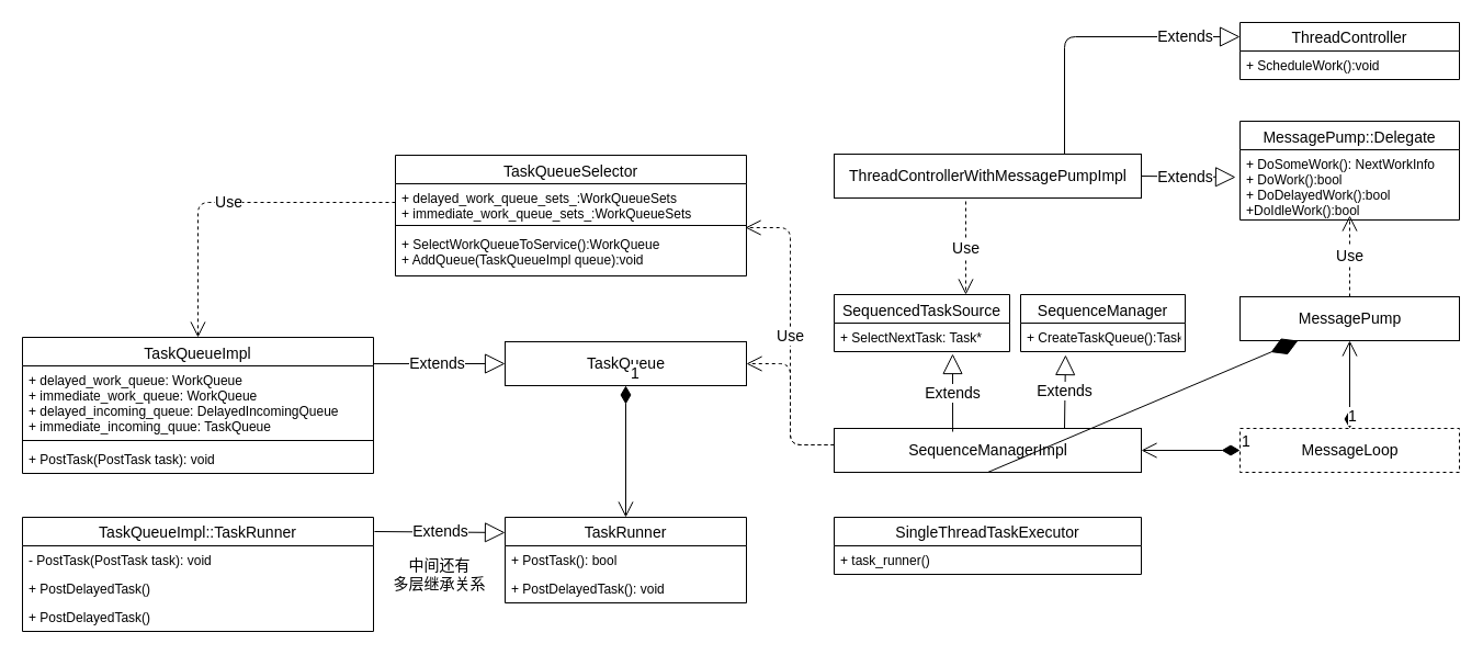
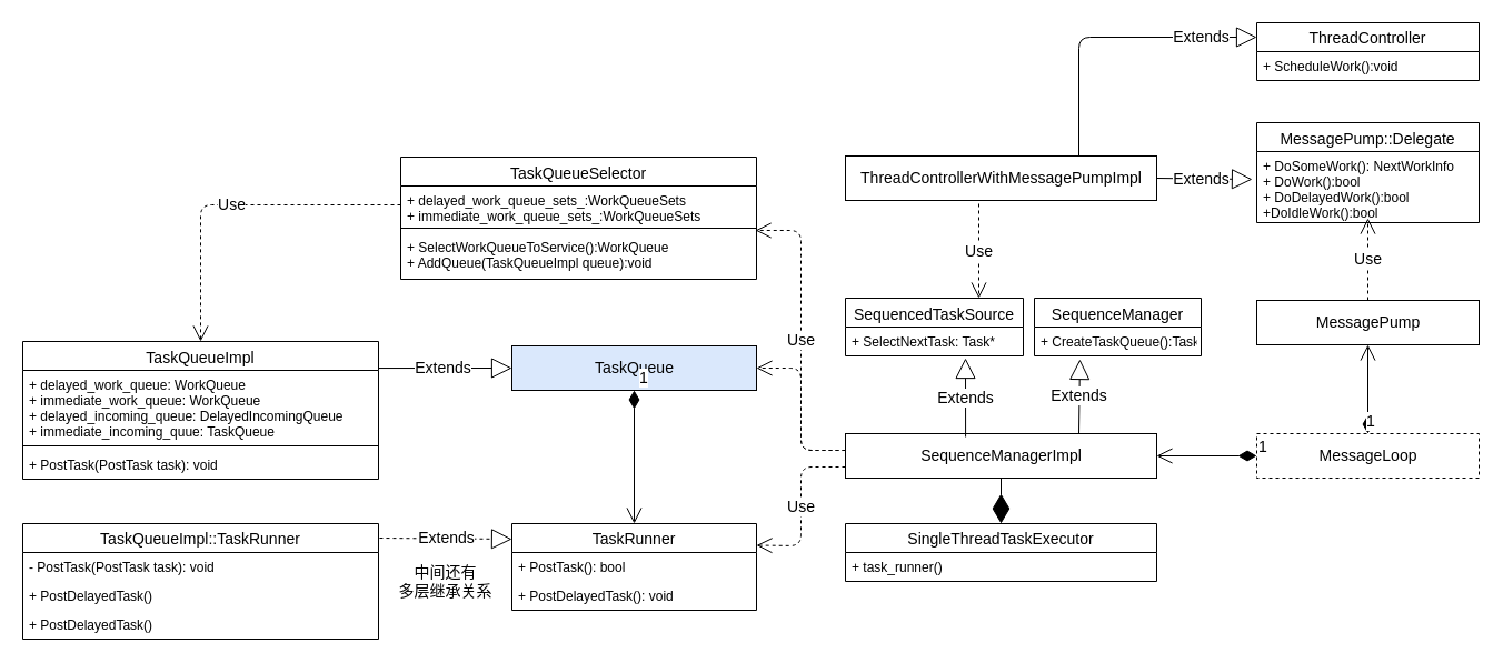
  <mxCell id="0" />
  <mxCell id="1" parent="0" />
  <mxCell id="2" value="SequenceManagerImpl" style="html=1;fontSize=14;" vertex="1" parent="1"><mxGeometry x="760" y="390" width="280" height="40" as="geometry" /></mxCell>
  <mxCell id="3" value="MessagePump" style="html=1;fontSize=14;" vertex="1" parent="1"><mxGeometry x="1130" y="270" width="200" height="40" as="geometry" /></mxCell>
  <mxCell id="4" value="MessageLoop" style="html=1;fontSize=14;dashed=1;" vertex="1" parent="1"><mxGeometry x="1130" y="390" width="200" height="40" as="geometry" /></mxCell>
  <mxCell id="5" value="1" style="endArrow=open;html=1;endSize=12;startArrow=diamondThin;startSize=14;startFill=1;edgeStyle=orthogonalEdgeStyle;align=left;verticalAlign=bottom;fontSize=14;entryX=1;entryY=0.5;entryDx=0;entryDy=0;exitX=0;exitY=0.5;exitDx=0;exitDy=0;" edge="1" parent="1" source="4" target="2"><mxGeometry x="-1" y="3" relative="1" as="geometry"><mxPoint x="860" y="510" as="sourcePoint" /><mxPoint x="1020" y="510" as="targetPoint" /></mxGeometry></mxCell>
  <mxCell id="6" value="ThreadControllerWithMessagePumpImpl" style="html=1;fontSize=14;" vertex="1" parent="1"><mxGeometry x="760" y="140" width="280" height="40" as="geometry" /></mxCell>
  <mxCell id="7" value="Extends" style="endArrow=block;endSize=16;endFill=0;html=1;fontSize=14;exitX=1;exitY=0.5;exitDx=0;exitDy=0;" edge="1" parent="1" source="6"><mxGeometry x="-0.07" y="-1" width="160" relative="1" as="geometry"><mxPoint x="940" y="180" as="sourcePoint" /><mxPoint x="1126" y="161" as="targetPoint" /><mxPoint as="offset" /></mxGeometry></mxCell>
  <mxCell id="8" value="Use" style="endArrow=open;endSize=12;dashed=1;html=1;fontSize=14;entryX=0.5;entryY=0.938;entryDx=0;entryDy=0;entryPerimeter=0;" edge="1" parent="1" target="15"><mxGeometry width="160" relative="1" as="geometry"><mxPoint x="1230" y="270" as="sourcePoint" /><mxPoint x="1230" y="219" as="targetPoint" /></mxGeometry></mxCell>
  <mxCell id="9" value="1" style="endArrow=open;html=1;endSize=12;startArrow=diamondThin;startSize=14;startFill=1;edgeStyle=orthogonalEdgeStyle;align=left;verticalAlign=bottom;fontSize=14;exitX=0.5;exitY=0;exitDx=0;exitDy=0;entryX=0.5;entryY=1;entryDx=0;entryDy=0;" edge="1" parent="1" source="4" target="3"><mxGeometry x="-1" y="3" relative="1" as="geometry"><mxPoint x="1100" y="510" as="sourcePoint" /><mxPoint x="1260" y="510" as="targetPoint" /></mxGeometry></mxCell>
  <mxCell id="10" value="Use" style="endArrow=open;endSize=12;dashed=1;html=1;fontSize=14;entryX=0.75;entryY=0;entryDx=0;entryDy=0;" edge="1" parent="1" target="39"><mxGeometry width="160" relative="1" as="geometry"><mxPoint x="880" y="183" as="sourcePoint" /><mxPoint x="1070" y="500" as="targetPoint" /></mxGeometry></mxCell>
  <mxCell id="11" value="Extends" style="endArrow=block;endSize=16;endFill=0;html=1;fontSize=14;entryX=0.273;entryY=1.115;entryDx=0;entryDy=0;entryPerimeter=0;exitX=0.75;exitY=0;exitDx=0;exitDy=0;" edge="1" parent="1" source="2" target="42"><mxGeometry width="160" relative="1" as="geometry"><mxPoint x="991" y="390" as="sourcePoint" /><mxPoint x="959" y="320" as="targetPoint" /></mxGeometry></mxCell>
  <mxCell id="12" value="Use" style="endArrow=open;endSize=12;dashed=1;html=1;fontSize=14;entryX=0.997;entryY=1.176;entryDx=0;entryDy=0;entryPerimeter=0;" edge="1" parent="1" target="25"><mxGeometry width="160" relative="1" as="geometry"><mxPoint x="760" y="405" as="sourcePoint" /><mxPoint x="760" y="420" as="targetPoint" /><Array as="points"><mxPoint y="405" x="720" /><mxPoint y="240" x="720" /><mxPoint y="207" x="720" /></Array></mxGeometry></mxCell>
  <mxCell id="13" value="Use" style="endArrow=open;endSize=12;dashed=1;html=1;fontSize=14;entryX=0.5;entryY=0;entryDx=0;entryDy=0;exitX=0;exitY=0.5;exitDx=0;exitDy=0;" edge="1" parent="1" source="25" target="28"><mxGeometry width="160" relative="1" as="geometry"><mxPoint x="520" y="321" as="sourcePoint" /><mxPoint x="550" y="331" as="targetPoint" /><Array as="points"><mxPoint x="180" y="184" /></Array></mxGeometry></mxCell>
  <mxCell id="14" value="MessagePump::Delegate" style="swimlane;fontStyle=0;align=center;verticalAlign=top;childLayout=stackLayout;horizontal=1;startSize=26;horizontalStack=0;resizeParent=1;resizeParentMax=0;resizeLast=0;collapsible=1;marginBottom=0;fontSize=14;" vertex="1" parent="1"><mxGeometry x="1130" y="110" width="200" height="90" as="geometry" /></mxCell>
  <mxCell id="15" value="+ DoSomeWork(): NextWorkInfo&#10;+ DoWork():bool&#10;+ DoDelayedWork():bool&#10;+DoIdleWork():bool" style="text;strokeColor=none;fillColor=none;align=left;verticalAlign=top;spacingLeft=4;spacingRight=4;overflow=hidden;rotatable=0;points=[[0,0.5],[1,0.5]];portConstraint=eastwest;" vertex="1" parent="14"><mxGeometry y="26" width="200" height="64" as="geometry" /></mxCell>
- <mxCell id="16" value="Extends" style="endArrow=block;endSize=16;endFill=0;html=1;fontSize=14;exitX=1.003;exitY=0.125;exitDx=0;exitDy=0;exitPerimeter=0;entryX=0;entryY=0.179;entryDx=0;entryDy=0;entryPerimeter=0;" edge="1" parent="1" source="35" target="32"><mxGeometry width="160" relative="1" as="geometry"><mxPoint x="-170" y="291" as="sourcePoint" /><mxPoint x="-100" y="600" as="targetPoint" /></mxGeometry></mxCell>
+ <mxCell id="16" value="Extends" style="endArrow=block;endSize=16;endFill=0;html=1;fontSize=14;exitX=1.003;exitY=0.125;exitDx=0;exitDy=0;exitPerimeter=0;entryX=0;entryY=0.179;entryDx=0;entryDy=0;entryPerimeter=0;dashed=1;" edge="1" parent="1" source="35" target="32"><mxGeometry width="160" relative="1" as="geometry"><mxPoint x="-170" y="291" as="sourcePoint" /><mxPoint x="-100" y="600" as="targetPoint" /></mxGeometry></mxCell>
  <mxCell id="17" value="中间还有&lt;br&gt;多层继承关系" style="text;html=1;resizable=0;autosize=1;align=center;verticalAlign=middle;points=[];fillColor=none;strokeColor=none;rounded=0;fontSize=14;" vertex="1" parent="1"><mxGeometry x="350" y="503" width="100" height="40" as="geometry" /></mxCell>
- <mxCell id="18" value="TaskQueue" style="html=1;fontSize=14;" vertex="1" parent="1"><mxGeometry x="460" y="311" width="220" height="40" as="geometry" /></mxCell>
+ <mxCell id="18" value="TaskQueue" style="html=1;fontSize=14;fillColor=#dae8fc;" vertex="1" parent="1"><mxGeometry x="460" y="311" width="220" height="40" as="geometry" /></mxCell>
  <mxCell id="19" value="1" style="endArrow=open;html=1;endSize=12;startArrow=diamondThin;startSize=14;startFill=1;edgeStyle=orthogonalEdgeStyle;align=left;verticalAlign=bottom;fontSize=14;exitX=0.5;exitY=1;exitDx=0;exitDy=0;" edge="1" parent="1" source="18" target="32"><mxGeometry x="-1" y="3" relative="1" as="geometry"><mxPoint x="1540" y="331" as="sourcePoint" /><mxPoint x="1450" y="331" as="targetPoint" /></mxGeometry></mxCell>
  <mxCell id="20" value="Extends" style="endArrow=block;endSize=16;endFill=0;html=1;fontSize=14;exitX=0.984;exitY=0.194;exitDx=0;exitDy=0;exitPerimeter=0;" edge="1" parent="1" source="28"><mxGeometry width="160" relative="1" as="geometry"><mxPoint x="-10" y="491" as="sourcePoint" /><mxPoint x="460" y="331" as="targetPoint" /></mxGeometry></mxCell>
  <mxCell id="21" value="Extends" style="endArrow=block;endSize=16;endFill=0;html=1;fontSize=14;entryX=0.675;entryY=1.077;entryDx=0;entryDy=0;entryPerimeter=0;exitX=0.386;exitY=0.075;exitDx=0;exitDy=0;exitPerimeter=0;" edge="1" parent="1" source="2" target="40"><mxGeometry width="160" relative="1" as="geometry"><mxPoint x="888" y="390" as="sourcePoint" /><mxPoint x="1000.95" y="332.99" as="targetPoint" /></mxGeometry></mxCell>
  <mxCell id="22" value="" style="endArrow=open;endSize=12;dashed=1;html=1;fontSize=14;entryX=1;entryY=0.5;entryDx=0;entryDy=0;" edge="1" parent="1" target="18"><mxGeometry width="160" relative="1" as="geometry"><mxPoint x="760" y="405" as="sourcePoint" /><mxPoint x="679" y="329" as="targetPoint" /><Array as="points"><mxPoint y="405" x="720" /><mxPoint y="331" x="720" /></Array></mxGeometry></mxCell>
+ <mxCell id="23" value="Use" style="endArrow=open;endSize=12;dashed=1;html=1;fontSize=14;entryX=1;entryY=0.25;entryDx=0;entryDy=0;exitX=0;exitY=0.75;exitDx=0;exitDy=0;" edge="1" parent="1" source="2" target="32"><mxGeometry width="160" relative="1" as="geometry"><mxPoint x="590" y="400" as="sourcePoint" /><mxPoint x="750" y="400" as="targetPoint" /><Array as="points"><mxPoint y="420" x="720" /><mxPoint y="491" x="720" /></Array></mxGeometry></mxCell>
  <mxCell id="24" value="TaskQueueSelector" style="swimlane;fontStyle=0;align=center;verticalAlign=top;childLayout=stackLayout;horizontal=1;startSize=26;horizontalStack=0;resizeParent=1;resizeParentMax=0;resizeLast=0;collapsible=1;marginBottom=0;fontSize=14;" vertex="1" parent="1"><mxGeometry x="360" y="141" width="320" height="110" as="geometry" /></mxCell>
  <mxCell id="25" value="+ delayed_work_queue_sets_:WorkQueueSets&#10;+ immediate_work_queue_sets_:WorkQueueSets" style="text;strokeColor=none;fillColor=none;align=left;verticalAlign=top;spacingLeft=4;spacingRight=4;overflow=hidden;rotatable=0;points=[[0,0.5],[1,0.5]];portConstraint=eastwest;" vertex="1" parent="24"><mxGeometry y="26" width="320" height="34" as="geometry" /></mxCell>
  <mxCell id="26" value="" style="line;strokeWidth=1;fillColor=none;align=left;verticalAlign=middle;spacingTop=-1;spacingLeft=3;spacingRight=3;rotatable=0;labelPosition=right;points=[];portConstraint=eastwest;" vertex="1" parent="24"><mxGeometry y="60" width="320" height="8" as="geometry" /></mxCell>
  <mxCell id="27" value="+ SelectWorkQueueToService():WorkQueue&#10;+ AddQueue(TaskQueueImpl queue):void" style="text;strokeColor=none;fillColor=none;align=left;verticalAlign=top;spacingLeft=4;spacingRight=4;overflow=hidden;rotatable=0;points=[[0,0.5],[1,0.5]];portConstraint=eastwest;" vertex="1" parent="24"><mxGeometry y="68" width="320" height="42" as="geometry" /></mxCell>
  <mxCell id="28" value="TaskQueueImpl" style="swimlane;fontStyle=0;align=center;verticalAlign=top;childLayout=stackLayout;horizontal=1;startSize=26;horizontalStack=0;resizeParent=1;resizeParentMax=0;resizeLast=0;collapsible=1;marginBottom=0;fontSize=14;" vertex="1" parent="1"><mxGeometry x="20" y="307" width="320" height="124" as="geometry" /></mxCell>
  <mxCell id="29" value="+ delayed_work_queue: WorkQueue&#10;+ immediate_work_queue: WorkQueue&#10;+ delayed_incoming_queue: DelayedIncomingQueue&#10;+ immediate_incoming_quue: TaskQueue" style="text;strokeColor=none;fillColor=none;align=left;verticalAlign=top;spacingLeft=4;spacingRight=4;overflow=hidden;rotatable=0;points=[[0,0.5],[1,0.5]];portConstraint=eastwest;" vertex="1" parent="28"><mxGeometry y="26" width="320" height="64" as="geometry" /></mxCell>
  <mxCell id="30" value="" style="line;strokeWidth=1;fillColor=none;align=left;verticalAlign=middle;spacingTop=-1;spacingLeft=3;spacingRight=3;rotatable=0;labelPosition=right;points=[];portConstraint=eastwest;" vertex="1" parent="28"><mxGeometry y="90" width="320" height="8" as="geometry" /></mxCell>
  <mxCell id="31" value="+ PostTask(PostTask task): void" style="text;strokeColor=none;fillColor=none;align=left;verticalAlign=top;spacingLeft=4;spacingRight=4;overflow=hidden;rotatable=0;points=[[0,0.5],[1,0.5]];portConstraint=eastwest;" vertex="1" parent="28"><mxGeometry y="98" width="320" height="26" as="geometry" /></mxCell>
  <mxCell id="32" value="TaskRunner" style="swimlane;fontStyle=0;childLayout=stackLayout;horizontal=1;startSize=26;fillColor=none;horizontalStack=0;resizeParent=1;resizeParentMax=0;resizeLast=0;collapsible=1;marginBottom=0;fontSize=14;" vertex="1" parent="1"><mxGeometry x="460" y="471" width="220" height="78" as="geometry" /></mxCell>
  <mxCell id="33" value="+ PostTask(): bool" style="text;strokeColor=none;fillColor=none;align=left;verticalAlign=top;spacingLeft=4;spacingRight=4;overflow=hidden;rotatable=0;points=[[0,0.5],[1,0.5]];portConstraint=eastwest;" vertex="1" parent="32"><mxGeometry y="26" width="220" height="26" as="geometry" /></mxCell>
  <mxCell id="34" value="+ PostDelayedTask(): void" style="text;strokeColor=none;fillColor=none;align=left;verticalAlign=top;spacingLeft=4;spacingRight=4;overflow=hidden;rotatable=0;points=[[0,0.5],[1,0.5]];portConstraint=eastwest;" vertex="1" parent="32"><mxGeometry y="52" width="220" height="26" as="geometry" /></mxCell>
  <mxCell id="35" value="TaskQueueImpl::TaskRunner" style="swimlane;fontStyle=0;childLayout=stackLayout;horizontal=1;startSize=26;fillColor=none;horizontalStack=0;resizeParent=1;resizeParentMax=0;resizeLast=0;collapsible=1;marginBottom=0;fontSize=14;" vertex="1" parent="1"><mxGeometry x="20" y="471" width="320" height="104" as="geometry" /></mxCell>
  <mxCell id="36" value="- PostTask(PostTask task): void" style="text;strokeColor=none;fillColor=none;align=left;verticalAlign=top;spacingLeft=4;spacingRight=4;overflow=hidden;rotatable=0;points=[[0,0.5],[1,0.5]];portConstraint=eastwest;" vertex="1" parent="35"><mxGeometry y="26" width="320" height="26" as="geometry" /></mxCell>
  <mxCell id="37" value="+ PostDelayedTask()" style="text;strokeColor=none;fillColor=none;align=left;verticalAlign=top;spacingLeft=4;spacingRight=4;overflow=hidden;rotatable=0;points=[[0,0.5],[1,0.5]];portConstraint=eastwest;" vertex="1" parent="35"><mxGeometry y="52" width="320" height="26" as="geometry" /></mxCell>
  <mxCell id="38" value="+ PostDelayedTask()" style="text;strokeColor=none;fillColor=none;align=left;verticalAlign=top;spacingLeft=4;spacingRight=4;overflow=hidden;rotatable=0;points=[[0,0.5],[1,0.5]];portConstraint=eastwest;" vertex="1" parent="35"><mxGeometry y="78" width="320" height="26" as="geometry" /></mxCell>
  <mxCell id="39" value="SequencedTaskSource" style="swimlane;fontStyle=0;align=center;verticalAlign=top;childLayout=stackLayout;horizontal=1;startSize=26;horizontalStack=0;resizeParent=1;resizeParentMax=0;resizeLast=0;collapsible=1;marginBottom=0;fontSize=14;" vertex="1" parent="1"><mxGeometry x="760" y="268" width="160" height="52" as="geometry" /></mxCell>
  <mxCell id="40" value="+ SelectNextTask: Task*" style="text;strokeColor=none;fillColor=none;align=left;verticalAlign=top;spacingLeft=4;spacingRight=4;overflow=hidden;rotatable=0;points=[[0,0.5],[1,0.5]];portConstraint=eastwest;" vertex="1" parent="39"><mxGeometry y="26" width="160" height="26" as="geometry" /></mxCell>
  <mxCell id="41" value="SequenceManager" style="swimlane;fontStyle=0;align=center;verticalAlign=top;childLayout=stackLayout;horizontal=1;startSize=26;horizontalStack=0;resizeParent=1;resizeParentMax=0;resizeLast=0;collapsible=1;marginBottom=0;fontSize=14;" vertex="1" parent="1"><mxGeometry x="930" y="268" width="150" height="52" as="geometry" /></mxCell>
  <mxCell id="42" value="+ CreateTaskQueue():TaskQueue" style="text;strokeColor=none;fillColor=none;align=left;verticalAlign=top;spacingLeft=4;spacingRight=4;overflow=hidden;rotatable=0;points=[[0,0.5],[1,0.5]];portConstraint=eastwest;" vertex="1" parent="41"><mxGeometry y="26" width="150" height="26" as="geometry" /></mxCell>
  <mxCell id="43" value="Extends" style="endArrow=block;endSize=16;endFill=0;html=1;fontSize=14;entryX=0;entryY=0.25;entryDx=0;entryDy=0;exitX=0.75;exitY=0;exitDx=0;exitDy=0;" edge="1" parent="1" source="6" target="44"><mxGeometry x="0.625" width="160" relative="1" as="geometry"><mxPoint x="590" y="200" as="sourcePoint" /><mxPoint x="750" y="200" as="targetPoint" /><Array as="points"><mxPoint x="970" y="33" /></Array><mxPoint as="offset" /></mxGeometry></mxCell>
  <mxCell id="44" value="ThreadController" style="swimlane;fontStyle=0;childLayout=stackLayout;horizontal=1;startSize=26;fillColor=none;horizontalStack=0;resizeParent=1;resizeParentMax=0;resizeLast=0;collapsible=1;marginBottom=0;fontSize=14;" vertex="1" parent="1"><mxGeometry x="1130" y="20" width="200" height="52" as="geometry" /></mxCell>
  <mxCell id="45" value="+ ScheduleWork():void" style="text;strokeColor=none;fillColor=none;align=left;verticalAlign=top;spacingLeft=4;spacingRight=4;overflow=hidden;rotatable=0;points=[[0,0.5],[1,0.5]];portConstraint=eastwest;" vertex="1" parent="44"><mxGeometry y="26" width="200" height="26" as="geometry" /></mxCell>
  <mxCell id="46" value="SingleThreadTaskExecutor" style="swimlane;fontStyle=0;childLayout=stackLayout;horizontal=1;startSize=26;fillColor=none;horizontalStack=0;resizeParent=1;resizeParentMax=0;resizeLast=0;collapsible=1;marginBottom=0;fontSize=14;" vertex="1" parent="1"><mxGeometry x="760" y="471" width="280" height="52" as="geometry" /></mxCell>
  <mxCell id="47" value="+ task_runner()" style="text;strokeColor=none;fillColor=none;align=left;verticalAlign=top;spacingLeft=4;spacingRight=4;overflow=hidden;rotatable=0;points=[[0,0.5],[1,0.5]];portConstraint=eastwest;" vertex="1" parent="46"><mxGeometry y="26" width="280" height="26" as="geometry" /></mxCell>
- <mxCell id="48" value="" style="endArrow=diamondThin;endFill=1;endSize=24;html=1;fontSize=14;exitX=0.5;exitY=1;exitDx=0;exitDy=0;" edge="1" parent="1" source="2" target="3"><mxGeometry width="160" relative="1" as="geometry"><mxPoint x="590" y="400" as="sourcePoint" /><mxPoint x="750" y="400" as="targetPoint" /></mxGeometry></mxCell>
+ <mxCell id="48" value="" style="endArrow=diamondThin;endFill=1;endSize=24;html=1;fontSize=14;entryX=0.5;entryY=0;entryDx=0;entryDy=0;exitX=0.5;exitY=1;exitDx=0;exitDy=0;" edge="1" parent="1" source="2" target="46"><mxGeometry width="160" relative="1" as="geometry"><mxPoint x="590" y="400" as="sourcePoint" /><mxPoint x="750" y="400" as="targetPoint" /></mxGeometry></mxCell>
